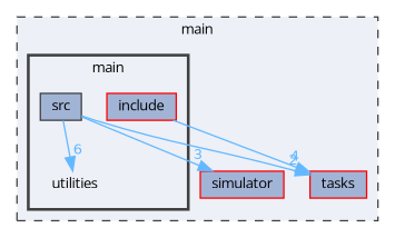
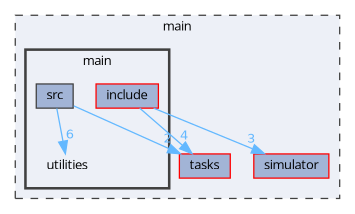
  digraph {
    compound=true
    fontname="Open Sans"
    node [fontname="Open Sans" fontsize=10 shape=box color=red fillcolor="#a2b4d6" style=filled]
    edge [color=steelblue1 fontcolor=steelblue1 fontname="Open Sans" fontsize=10 labeldistance=1.5 labelfontname=Helvetica labelfontsize=10]
    n1 [height=0.2 label=utilities shape=plaintext width=0.4 color="" fillcolor="" style=""]
    n2 [height=0.2 label=include width=0.4]
    n3 [color=grey25 height=0.2 label=src width=0.4]
    n4 [height=0.2 label=simulator width=0.4]
    n5 [height=0.2 label=tasks width=0.4]
    subgraph cluster_1 {
      bgcolor="#edf0f7"
      fontsize=10
      label=main
      pencolor=grey25
      style="filled,dashed"
      n4
      n5
      subgraph cluster_2 {
        bgcolor="#edf0f7"
        fontsize=10
        label=main
        pencolor=grey25
        style="filled,bold"
        n1
        n2
        n3
      }
    }
    n2 -> n5 [headlabel=4]
    n3 -> n1 [headlabel=6]
-   n3 -> n4 [headlabel=3]
+   n2 -> n4 [headlabel=3]
    n3 -> n5 [headlabel=2]
  }
